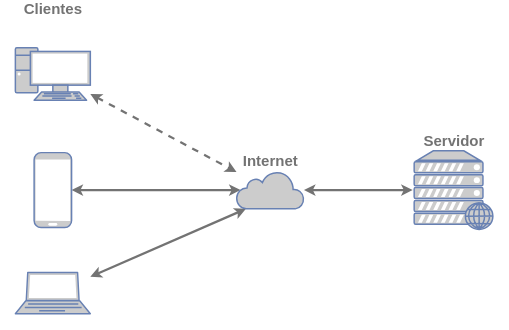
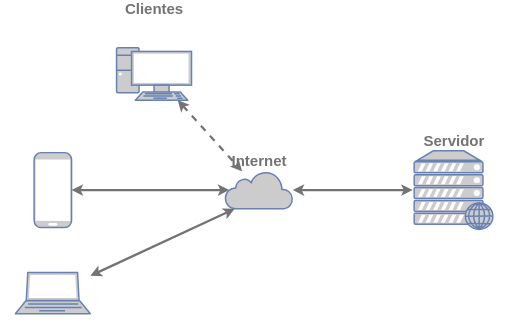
  <mxCell id="0" />
  <mxCell id="1" parent="0" />
  <mxCell id="2" style="edgeStyle=none;rounded=0;orthogonalLoop=1;jettySize=auto;html=1;startArrow=classic;startFill=1;endArrow=classic;endFill=1;strokeColor=#737373;strokeWidth=3;dashed=1;" edge="1" parent="1" source="3" target="10"><mxGeometry relative="1" as="geometry" /></mxCell>
- <mxCell id="3" value="Clientes" style="verticalAlign=top;verticalLabelPosition=top;labelPosition=center;align=center;html=1;outlineConnect=0;fillColor=#CCCCCC;strokeColor=#6881B3;gradientColor=none;gradientDirection=north;strokeWidth=2;shape=mxgraph.networks.pc;fontColor=#737373;fontSize=20;fontStyle=1" vertex="1" parent="1"><mxGeometry x="20" y="20" width="100" height="70" as="geometry" /></mxCell>
+ <mxCell id="3" value="Clientes" style="verticalAlign=top;verticalLabelPosition=top;labelPosition=center;align=center;html=1;outlineConnect=0;fillColor=#CCCCCC;strokeColor=#6881B3;gradientColor=none;gradientDirection=north;strokeWidth=2;shape=mxgraph.networks.pc;fontColor=#737373;fontSize=20;fontStyle=1" vertex="1" parent="1"><mxGeometry x="155" y="20" width="100" height="70" as="geometry" /></mxCell>
  <mxCell id="4" value="Servidor" style="verticalAlign=bottom;verticalLabelPosition=top;labelPosition=center;align=center;html=1;outlineConnect=0;fillColor=#CCCCCC;strokeColor=#6881B3;gradientColor=none;gradientDirection=north;strokeWidth=2;shape=mxgraph.networks.web_server;fontColor=#737373;fontSize=20;fontStyle=1" vertex="1" parent="1"><mxGeometry x="552" y="157.5" width="105" height="105" as="geometry" /></mxCell>
  <mxCell id="5" style="edgeStyle=none;rounded=0;orthogonalLoop=1;jettySize=auto;html=1;entryX=0.06;entryY=0.5;entryDx=0;entryDy=0;entryPerimeter=0;startArrow=classic;startFill=1;endArrow=classic;endFill=1;strokeColor=#737373;strokeWidth=3;" edge="1" parent="1" source="6" target="10"><mxGeometry relative="1" as="geometry" /></mxCell>
  <mxCell id="6" value="" style="fontColor=#0066CC;verticalAlign=top;verticalLabelPosition=bottom;labelPosition=center;align=center;html=1;outlineConnect=0;fillColor=#CCCCCC;strokeColor=#6881B3;gradientColor=none;gradientDirection=north;strokeWidth=2;shape=mxgraph.networks.mobile;" vertex="1" parent="1"><mxGeometry x="45" y="160" width="50" height="100" as="geometry" /></mxCell>
  <mxCell id="7" style="edgeStyle=none;rounded=0;orthogonalLoop=1;jettySize=auto;html=1;entryX=0.14;entryY=1;entryDx=0;entryDy=0;entryPerimeter=0;startArrow=classic;startFill=1;endArrow=classic;endFill=1;strokeColor=#737373;strokeWidth=3;" edge="1" parent="1" source="8" target="10"><mxGeometry relative="1" as="geometry" /></mxCell>
  <mxCell id="8" value="" style="fontColor=#0066CC;verticalAlign=top;verticalLabelPosition=bottom;labelPosition=center;align=center;html=1;outlineConnect=0;fillColor=#CCCCCC;strokeColor=#6881B3;gradientColor=none;gradientDirection=north;strokeWidth=2;shape=mxgraph.networks.laptop;" vertex="1" parent="1"><mxGeometry x="20" y="320" width="100" height="55" as="geometry" /></mxCell>
  <mxCell id="9" style="edgeStyle=orthogonalEdgeStyle;orthogonalLoop=1;jettySize=auto;html=1;startArrow=classic;startFill=1;rounded=0;strokeColor=#737373;endArrow=classic;endFill=1;strokeWidth=3;" edge="1" parent="1" source="10"><mxGeometry relative="1" as="geometry"><mxPoint x="550" y="210" as="targetPoint" /></mxGeometry></mxCell>
- <mxCell id="10" value="Internet" style="html=1;outlineConnect=0;fillColor=#CCCCCC;strokeColor=#6881B3;gradientColor=none;gradientDirection=north;strokeWidth=2;shape=mxgraph.networks.cloud;fontColor=#737373;fontSize=20;labelPosition=center;verticalLabelPosition=top;align=center;verticalAlign=bottom;fontStyle=1" vertex="1" parent="1"><mxGeometry x="315" y="185" width="90" height="50" as="geometry" /></mxCell>
+ <mxCell id="10" value="Internet" style="html=1;outlineConnect=0;fillColor=#CCCCCC;strokeColor=#6881B3;gradientColor=none;gradientDirection=north;strokeWidth=2;shape=mxgraph.networks.cloud;fontColor=#737373;fontSize=20;labelPosition=center;verticalLabelPosition=top;align=center;verticalAlign=bottom;fontStyle=1" vertex="1" parent="1"><mxGeometry x="300" y="185" width="90" height="50" as="geometry" /></mxCell>
